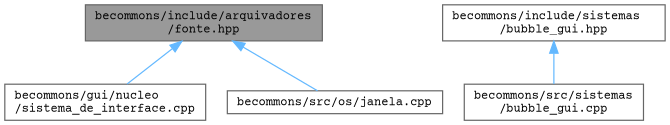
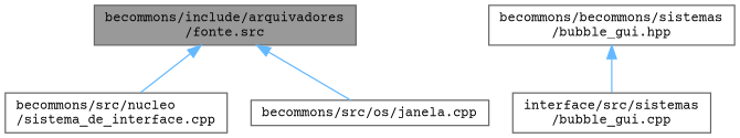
  digraph {
    fontname="Courier Prime"
    node [color=grey40 fillcolor=white fontname="Courier Prime" fontsize=10 shape=box style=filled]
    edge [color=steelblue1 dir=back fontname="Courier Prime" fontsize=10 labelfontname=Helvetica labelfontsize=10 style=solid]
-   n1 [color=gray40 fillcolor=grey60 fontcolor=black height=0.2 label="becommons/include/arquivadores\l/fonte.hpp" width=0.4]
-   n2 [height=0.2 label="becommons/gui/nucleo\l/sistema_de_interface.cpp" width=0.4]
+   n1 [color=gray40 fillcolor=grey60 fontcolor=black height=0.2 label="becommons/include/arquivadores\l/fonte.src" width=0.4]
+   n2 [height=0.2 label="becommons/src/nucleo\l/sistema_de_interface.cpp" width=0.4]
    n3 [height=0.2 label="becommons/src/os/janela.cpp" width=0.4]
-   n4 [height=0.2 label="becommons/include/sistemas\l/bubble_gui.hpp" width=0.4]
-   n5 [height=0.2 label="becommons/src/sistemas\l/bubble_gui.cpp" width=0.4]
+   n4 [height=0.2 label="becommons/becommons/sistemas\l/bubble_gui.hpp" width=0.4]
+   n5 [height=0.2 label="interface/src/sistemas\l/bubble_gui.cpp" width=0.4]
    n1 -> n2
    n1 -> n3
    n4 -> n5
  }
